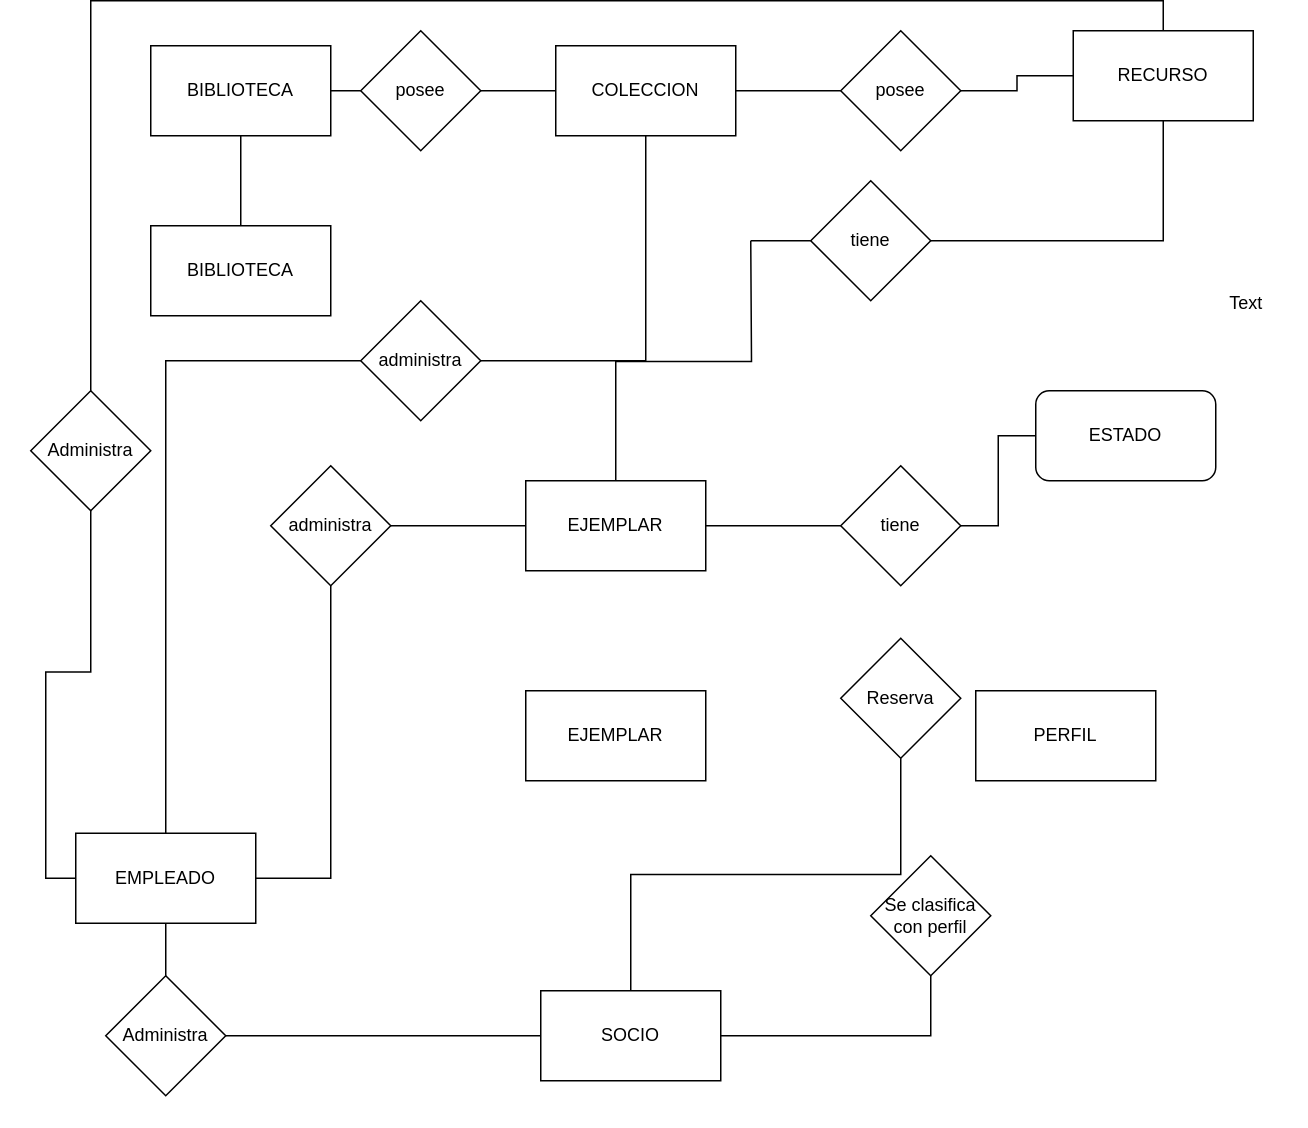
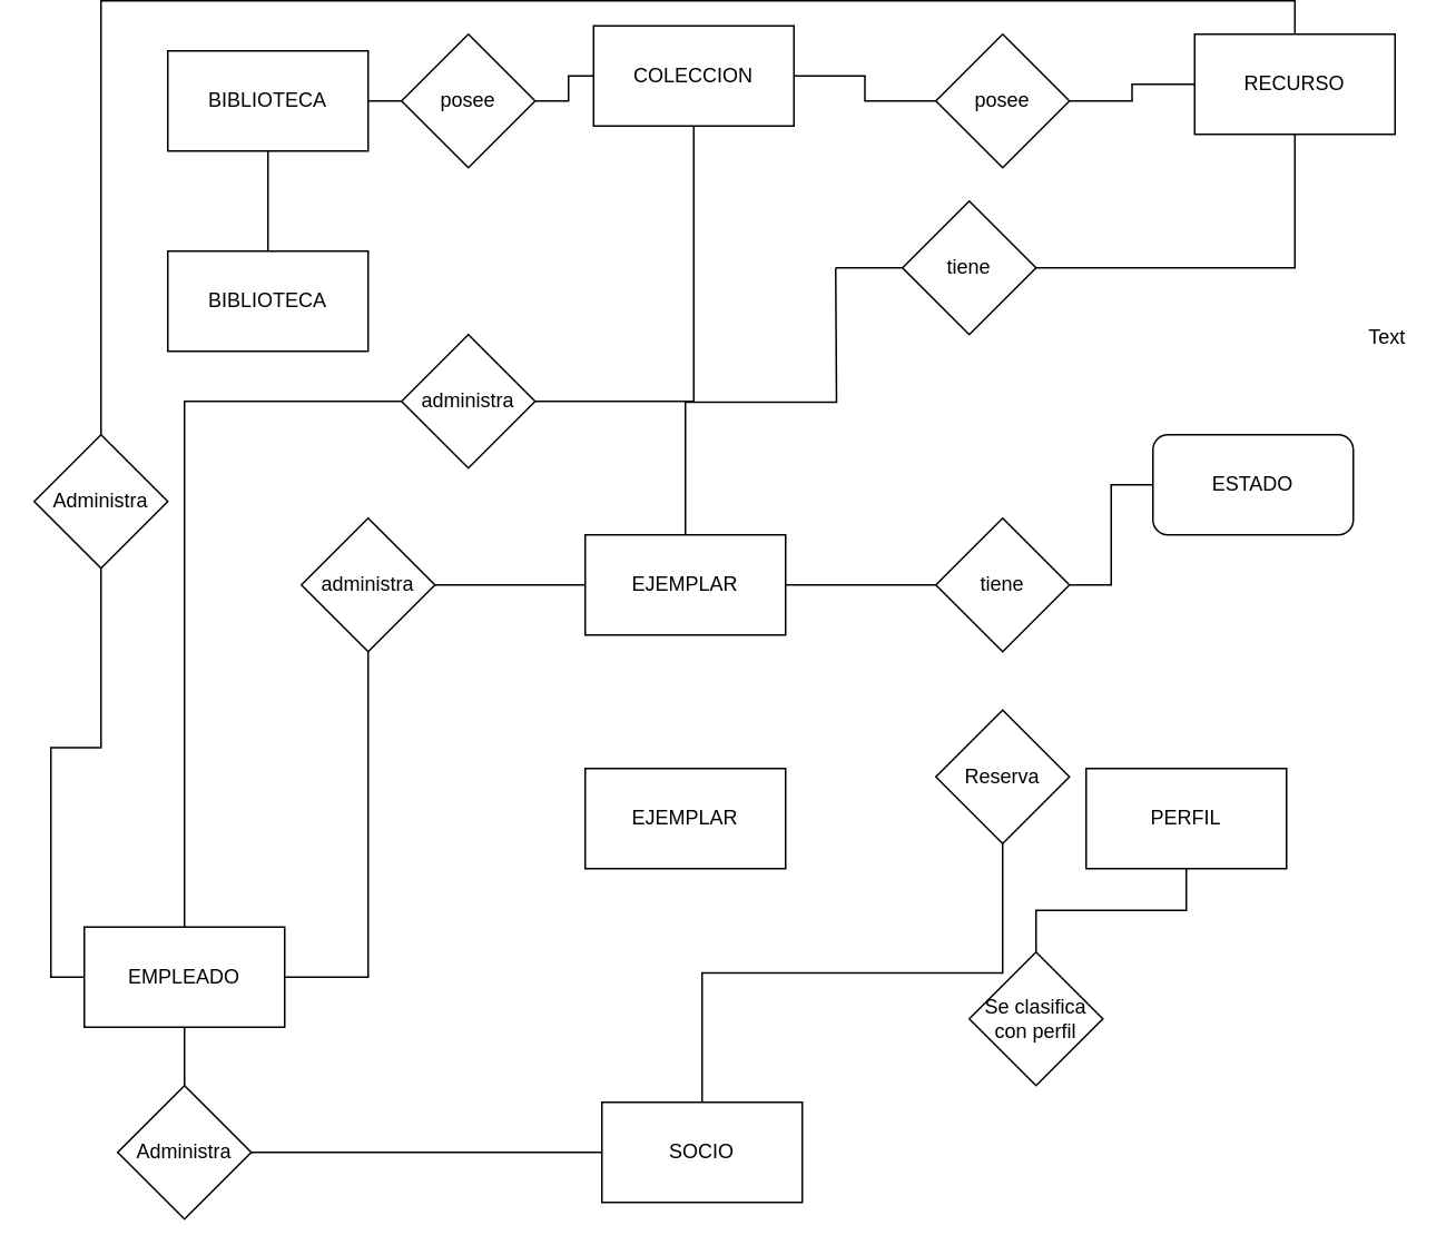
  <mxCell id="0" />
  <mxCell id="1" parent="0" />
  <mxCell id="2" value="ESTADO" style="whiteSpace=wrap;html=1;rounded=1;" vertex="1" parent="1"><mxGeometry x="690" y="260" width="120" height="60" as="geometry" /></mxCell>
  <mxCell id="3" style="edgeStyle=orthogonalEdgeStyle;rounded=0;orthogonalLoop=1;jettySize=auto;html=1;exitX=1;exitY=0.5;exitDx=0;exitDy=0;entryX=0;entryY=0.5;entryDx=0;entryDy=0;startArrow=none;startFill=0;endArrow=none;endFill=0;strokeWidth=1;" edge="1" parent="1" source="4" target="25"><mxGeometry relative="1" as="geometry" /></mxCell>
- <mxCell id="4" value="COLECCION" style="rounded=0;whiteSpace=wrap;html=1;" vertex="1" parent="1"><mxGeometry x="370" y="30" width="120" height="60" as="geometry" /></mxCell>
+ <mxCell id="4" value="COLECCION" style="rounded=0;whiteSpace=wrap;html=1;" vertex="1" parent="1"><mxGeometry x="355" y="15" width="120" height="60" as="geometry" /></mxCell>
  <mxCell id="5" style="edgeStyle=orthogonalEdgeStyle;rounded=0;orthogonalLoop=1;jettySize=auto;html=1;exitX=0.5;exitY=1;exitDx=0;exitDy=0;entryX=1;entryY=0.5;entryDx=0;entryDy=0;startArrow=none;startFill=0;endArrow=none;endFill=0;strokeWidth=1;" edge="1" parent="1" source="6" target="37"><mxGeometry relative="1" as="geometry" /></mxCell>
  <mxCell id="6" value="RECURSO" style="rounded=0;whiteSpace=wrap;html=1;" vertex="1" parent="1"><mxGeometry x="715" y="20" width="120" height="60" as="geometry" /></mxCell>
  <mxCell id="7" value="" style="edgeStyle=orthogonalEdgeStyle;rounded=0;orthogonalLoop=1;jettySize=auto;html=1;strokeWidth=1;startArrow=none;startFill=0;endArrow=none;endFill=0;" edge="1" parent="1" source="9" target="23"><mxGeometry relative="1" as="geometry" /></mxCell>
  <mxCell id="8" value="" style="edgeStyle=orthogonalEdgeStyle;rounded=0;orthogonalLoop=1;jettySize=auto;html=1;startArrow=none;startFill=0;endArrow=none;endFill=0;strokeWidth=1;" edge="1" parent="1" source="9" target="10"><mxGeometry relative="1" as="geometry" /></mxCell>
  <mxCell id="9" value="BIBLIOTECA" style="rounded=0;whiteSpace=wrap;html=1;" vertex="1" parent="1"><mxGeometry x="100" y="30" width="120" height="60" as="geometry" /></mxCell>
  <mxCell id="10" value="BIBLIOTECA" style="rounded=0;whiteSpace=wrap;html=1;" vertex="1" parent="1"><mxGeometry x="100" y="150" width="120" height="60" as="geometry" /></mxCell>
- <mxCell id="11" value="" style="edgeStyle=orthogonalEdgeStyle;rounded=0;orthogonalLoop=1;jettySize=auto;html=1;startArrow=none;startFill=0;endArrow=none;endFill=0;strokeWidth=1;" edge="1" parent="1" source="12" target="27"><mxGeometry relative="1" as="geometry" /></mxCell>
  <mxCell id="12" value="SOCIO" style="rounded=0;whiteSpace=wrap;html=1;" vertex="1" parent="1"><mxGeometry x="360" y="660" width="120" height="60" as="geometry" /></mxCell>
  <mxCell id="13" value="PERFIL" style="rounded=0;whiteSpace=wrap;html=1;" vertex="1" parent="1"><mxGeometry x="650" y="460" width="120" height="60" as="geometry" /></mxCell>
  <mxCell id="14" style="edgeStyle=orthogonalEdgeStyle;rounded=0;orthogonalLoop=1;jettySize=auto;html=1;exitX=1;exitY=0.5;exitDx=0;exitDy=0;entryX=0;entryY=0.5;entryDx=0;entryDy=0;startArrow=none;startFill=0;endArrow=none;endFill=0;strokeWidth=1;" edge="1" parent="1" source="16" target="35"><mxGeometry relative="1" as="geometry" /></mxCell>
  <mxCell id="15" style="edgeStyle=orthogonalEdgeStyle;rounded=0;orthogonalLoop=1;jettySize=auto;html=1;exitX=0.5;exitY=0;exitDx=0;exitDy=0;startArrow=none;startFill=0;endArrow=none;endFill=0;strokeWidth=1;" edge="1" parent="1" source="16"><mxGeometry relative="1" as="geometry"><mxPoint x="500" y="160" as="targetPoint" /></mxGeometry></mxCell>
  <mxCell id="16" value="EJEMPLAR" style="rounded=0;whiteSpace=wrap;html=1;" vertex="1" parent="1"><mxGeometry x="350" y="320" width="120" height="60" as="geometry" /></mxCell>
  <mxCell id="17" value="EJEMPLAR" style="rounded=0;whiteSpace=wrap;html=1;" vertex="1" parent="1"><mxGeometry x="350" y="460" width="120" height="60" as="geometry" /></mxCell>
  <mxCell id="18" value="" style="edgeStyle=orthogonalEdgeStyle;rounded=0;orthogonalLoop=1;jettySize=auto;html=1;startArrow=none;startFill=0;endArrow=none;endFill=0;strokeWidth=1;" edge="1" parent="1" source="21" target="33"><mxGeometry relative="1" as="geometry" /></mxCell>
  <mxCell id="19" style="edgeStyle=orthogonalEdgeStyle;rounded=0;orthogonalLoop=1;jettySize=auto;html=1;exitX=0.5;exitY=0;exitDx=0;exitDy=0;startArrow=none;startFill=0;endArrow=none;endFill=0;strokeWidth=1;entryX=0;entryY=0.5;entryDx=0;entryDy=0;" edge="1" parent="1" source="21" target="31"><mxGeometry relative="1" as="geometry"><mxPoint x="120" y="160" as="targetPoint" /></mxGeometry></mxCell>
  <mxCell id="20" style="edgeStyle=orthogonalEdgeStyle;rounded=0;orthogonalLoop=1;jettySize=auto;html=1;exitX=0;exitY=0.5;exitDx=0;exitDy=0;entryX=0.5;entryY=1;entryDx=0;entryDy=0;startArrow=none;startFill=0;endArrow=none;endFill=0;strokeWidth=1;" edge="1" parent="1" source="21" target="42"><mxGeometry relative="1" as="geometry" /></mxCell>
  <mxCell id="21" value="EMPLEADO" style="rounded=0;whiteSpace=wrap;html=1;" vertex="1" parent="1"><mxGeometry x="50" y="555" width="120" height="60" as="geometry" /></mxCell>
  <mxCell id="22" value="" style="edgeStyle=orthogonalEdgeStyle;rounded=0;orthogonalLoop=1;jettySize=auto;html=1;startArrow=none;startFill=0;endArrow=none;endFill=0;strokeWidth=1;" edge="1" parent="1" source="23" target="4"><mxGeometry relative="1" as="geometry" /></mxCell>
  <mxCell id="23" value="posee" style="rhombus;whiteSpace=wrap;html=1;" vertex="1" parent="1"><mxGeometry x="240" y="20" width="80" height="80" as="geometry" /></mxCell>
  <mxCell id="24" style="edgeStyle=orthogonalEdgeStyle;rounded=0;orthogonalLoop=1;jettySize=auto;html=1;exitX=1;exitY=0.5;exitDx=0;exitDy=0;entryX=0;entryY=0.5;entryDx=0;entryDy=0;startArrow=none;startFill=0;endArrow=none;endFill=0;strokeWidth=1;" edge="1" parent="1" source="25" target="6"><mxGeometry relative="1" as="geometry" /></mxCell>
  <mxCell id="25" value="posee" style="rhombus;whiteSpace=wrap;html=1;" vertex="1" parent="1"><mxGeometry x="560" y="20" width="80" height="80" as="geometry" /></mxCell>
+ <mxCell id="26" value="" style="edgeStyle=orthogonalEdgeStyle;rounded=0;orthogonalLoop=1;jettySize=auto;html=1;startArrow=none;startFill=0;endArrow=none;endFill=0;strokeWidth=1;" edge="1" parent="1" source="27" target="13"><mxGeometry relative="1" as="geometry" /></mxCell>
  <mxCell id="27" value="Se clasifica con perfil" style="rhombus;whiteSpace=wrap;html=1;" vertex="1" parent="1"><mxGeometry x="580" y="570" width="80" height="80" as="geometry" /></mxCell>
  <mxCell id="28" style="edgeStyle=orthogonalEdgeStyle;rounded=0;orthogonalLoop=1;jettySize=auto;html=1;exitX=0.5;exitY=1;exitDx=0;exitDy=0;entryX=0.5;entryY=0;entryDx=0;entryDy=0;startArrow=none;startFill=0;endArrow=none;endFill=0;strokeWidth=1;" edge="1" parent="1" source="29" target="12"><mxGeometry relative="1" as="geometry" /></mxCell>
  <mxCell id="29" value="Reserva" style="rhombus;whiteSpace=wrap;html=1;" vertex="1" parent="1"><mxGeometry x="560" y="425" width="80" height="80" as="geometry" /></mxCell>
  <mxCell id="30" style="edgeStyle=orthogonalEdgeStyle;rounded=0;orthogonalLoop=1;jettySize=auto;html=1;entryX=0.5;entryY=1;entryDx=0;entryDy=0;startArrow=none;startFill=0;endArrow=none;endFill=0;strokeWidth=1;" edge="1" parent="1" source="31" target="4"><mxGeometry relative="1" as="geometry" /></mxCell>
  <mxCell id="31" value="administra" style="rhombus;whiteSpace=wrap;html=1;" vertex="1" parent="1"><mxGeometry x="240" y="200" width="80" height="80" as="geometry" /></mxCell>
  <mxCell id="32" value="" style="edgeStyle=orthogonalEdgeStyle;rounded=0;orthogonalLoop=1;jettySize=auto;html=1;startArrow=none;startFill=0;endArrow=none;endFill=0;strokeWidth=1;" edge="1" parent="1" source="33" target="16"><mxGeometry relative="1" as="geometry" /></mxCell>
  <mxCell id="33" value="administra" style="rhombus;whiteSpace=wrap;html=1;" vertex="1" parent="1"><mxGeometry x="180" y="310" width="80" height="80" as="geometry" /></mxCell>
  <mxCell id="34" style="edgeStyle=orthogonalEdgeStyle;rounded=0;orthogonalLoop=1;jettySize=auto;html=1;entryX=0;entryY=0.5;entryDx=0;entryDy=0;startArrow=none;startFill=0;endArrow=none;endFill=0;strokeWidth=1;" edge="1" parent="1" source="35" target="2"><mxGeometry relative="1" as="geometry" /></mxCell>
  <mxCell id="35" value="tiene" style="rhombus;whiteSpace=wrap;html=1;" vertex="1" parent="1"><mxGeometry x="560" y="310" width="80" height="80" as="geometry" /></mxCell>
  <mxCell id="36" style="edgeStyle=orthogonalEdgeStyle;rounded=0;orthogonalLoop=1;jettySize=auto;html=1;exitX=0;exitY=0.5;exitDx=0;exitDy=0;startArrow=none;startFill=0;endArrow=none;endFill=0;strokeWidth=1;" edge="1" parent="1" source="37"><mxGeometry relative="1" as="geometry"><mxPoint x="500" y="160" as="targetPoint" /></mxGeometry></mxCell>
  <mxCell id="37" value="tiene" style="rhombus;whiteSpace=wrap;html=1;" vertex="1" parent="1"><mxGeometry x="540" y="120" width="80" height="80" as="geometry" /></mxCell>
  <mxCell id="38" style="edgeStyle=orthogonalEdgeStyle;rounded=0;orthogonalLoop=1;jettySize=auto;html=1;entryX=0;entryY=0.5;entryDx=0;entryDy=0;startArrow=none;startFill=0;endArrow=none;endFill=0;strokeWidth=1;" edge="1" parent="1" source="40" target="12"><mxGeometry relative="1" as="geometry" /></mxCell>
  <mxCell id="39" style="edgeStyle=orthogonalEdgeStyle;rounded=0;orthogonalLoop=1;jettySize=auto;html=1;exitX=0.5;exitY=0;exitDx=0;exitDy=0;entryX=0.5;entryY=1;entryDx=0;entryDy=0;startArrow=none;startFill=0;endArrow=none;endFill=0;strokeWidth=1;" edge="1" parent="1" source="40" target="21"><mxGeometry relative="1" as="geometry" /></mxCell>
  <mxCell id="40" value="Administra" style="rhombus;whiteSpace=wrap;html=1;" vertex="1" parent="1"><mxGeometry x="70" y="650" width="80" height="80" as="geometry" /></mxCell>
  <mxCell id="41" style="edgeStyle=orthogonalEdgeStyle;rounded=0;orthogonalLoop=1;jettySize=auto;html=1;exitX=0.5;exitY=0;exitDx=0;exitDy=0;entryX=0.5;entryY=0;entryDx=0;entryDy=0;startArrow=none;startFill=0;endArrow=none;endFill=0;strokeWidth=1;" edge="1" parent="1" source="42" target="6"><mxGeometry relative="1" as="geometry" /></mxCell>
  <mxCell id="42" value="Administra" style="rhombus;whiteSpace=wrap;html=1;" vertex="1" parent="1"><mxGeometry x="20" y="260" width="80" height="80" as="geometry" /></mxCell>
  <mxCell id="43" value="Text" style="text;html=1;align=center;verticalAlign=middle;resizable=0;points=[];autosize=1;" vertex="1" parent="1"><mxGeometry x="810" y="192" width="40" height="20" as="geometry" /></mxCell>
